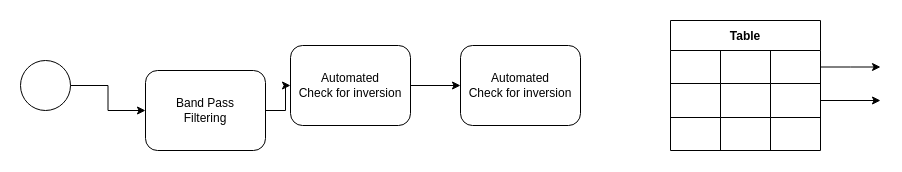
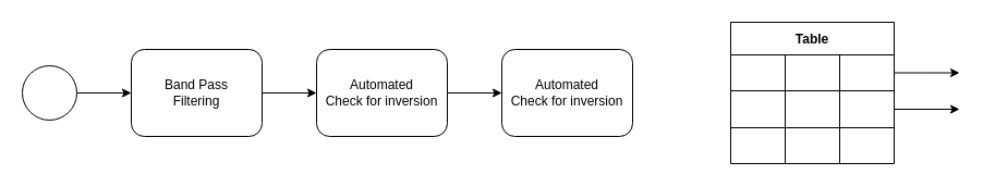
  <mxCell id="0" />
  <mxCell id="1" parent="0" />
  <mxCell id="2" value="" style="shape=mxgraph.bpmn.shape;html=1;verticalLabelPosition=bottom;labelBackgroundColor=#ffffff;verticalAlign=top;perimeter=ellipsePerimeter;outline=standard;symbol=general;" parent="1" vertex="1"><mxGeometry x="20" y="60" width="50" height="50" as="geometry" /></mxCell>
- <mxCell id="3" value="Band Pass&lt;br&gt;Filtering" style="shape=ext;rounded=1;html=1;whiteSpace=wrap;" parent="1" vertex="1"><mxGeometry x="145" y="70" width="120" height="80" as="geometry" /></mxCell>
+ <mxCell id="3" value="Band Pass&lt;br&gt;Filtering" style="shape=ext;rounded=1;html=1;whiteSpace=wrap;" parent="1" vertex="1"><mxGeometry x="120" y="45" width="120" height="80" as="geometry" /></mxCell>
  <mxCell id="4" style="edgeStyle=orthogonalEdgeStyle;rounded=0;orthogonalLoop=1;jettySize=auto;html=1;entryX=0;entryY=0.5;entryDx=0;entryDy=0;" edge="1" parent="1" source="5" target="23"><mxGeometry relative="1" as="geometry"><mxPoint x="500" y="85" as="targetPoint" /></mxGeometry></mxCell>
  <mxCell id="5" value="Automated&lt;br&gt;Check for inversion" style="shape=ext;rounded=1;html=1;whiteSpace=wrap;" parent="1" vertex="1"><mxGeometry x="290" y="45" width="120" height="80" as="geometry" /></mxCell>
  <mxCell id="6" style="edgeStyle=orthogonalEdgeStyle;rounded=0;html=1;jettySize=auto;orthogonalLoop=1;" parent="1" source="2" target="3" edge="1"><mxGeometry relative="1" as="geometry" /></mxCell>
  <mxCell id="7" style="edgeStyle=orthogonalEdgeStyle;rounded=0;html=1;jettySize=auto;orthogonalLoop=1;" parent="1" source="3" target="5" edge="1"><mxGeometry relative="1" as="geometry" /></mxCell>
  <mxCell id="8" style="edgeStyle=orthogonalEdgeStyle;rounded=0;orthogonalLoop=1;jettySize=auto;html=1;exitX=1;exitY=0.5;exitDx=0;exitDy=0;" edge="1" parent="1" source="14"><mxGeometry relative="1" as="geometry"><mxPoint x="880" y="100" as="targetPoint" /><Array as="points"><mxPoint x="880" y="100" /></Array></mxGeometry></mxCell>
  <mxCell id="9" value="Table" style="shape=table;startSize=30;container=1;collapsible=0;childLayout=tableLayout;fontStyle=1;align=center;" vertex="1" parent="1"><mxGeometry x="670" y="20" width="150" height="130" as="geometry" /></mxCell>
  <mxCell id="10" value="" style="shape=tableRow;horizontal=0;startSize=0;swimlaneHead=0;swimlaneBody=0;top=0;left=0;bottom=0;right=0;collapsible=0;dropTarget=0;fillColor=none;points=[[0,0.5],[1,0.5]];portConstraint=eastwest;" vertex="1" parent="9"><mxGeometry y="30" width="150" height="33" as="geometry" /></mxCell>
  <mxCell id="11" value="" style="shape=partialRectangle;html=1;whiteSpace=wrap;connectable=0;fillColor=none;top=0;left=0;bottom=0;right=0;overflow=hidden;" vertex="1" parent="10"><mxGeometry width="50" height="33" as="geometry"><mxRectangle width="50" height="33" as="alternateBounds" /></mxGeometry></mxCell>
  <mxCell id="12" value="" style="shape=partialRectangle;html=1;whiteSpace=wrap;connectable=0;fillColor=none;top=0;left=0;bottom=0;right=0;overflow=hidden;" vertex="1" parent="10"><mxGeometry x="50" width="50" height="33" as="geometry"><mxRectangle width="50" height="33" as="alternateBounds" /></mxGeometry></mxCell>
  <mxCell id="13" value="" style="shape=partialRectangle;html=1;whiteSpace=wrap;connectable=0;fillColor=none;top=0;left=0;bottom=0;right=0;overflow=hidden;" vertex="1" parent="10"><mxGeometry x="100" width="50" height="33" as="geometry"><mxRectangle width="50" height="33" as="alternateBounds" /></mxGeometry></mxCell>
  <mxCell id="14" value="" style="shape=tableRow;horizontal=0;startSize=0;swimlaneHead=0;swimlaneBody=0;top=0;left=0;bottom=0;right=0;collapsible=0;dropTarget=0;fillColor=none;points=[[0,0.5],[1,0.5]];portConstraint=eastwest;" vertex="1" parent="9"><mxGeometry y="63" width="150" height="34" as="geometry" /></mxCell>
  <mxCell id="15" value="" style="shape=partialRectangle;html=1;whiteSpace=wrap;connectable=0;fillColor=none;top=0;left=0;bottom=0;right=0;overflow=hidden;" vertex="1" parent="14"><mxGeometry width="50" height="34" as="geometry"><mxRectangle width="50" height="34" as="alternateBounds" /></mxGeometry></mxCell>
  <mxCell id="16" value="" style="shape=partialRectangle;html=1;whiteSpace=wrap;connectable=0;fillColor=none;top=0;left=0;bottom=0;right=0;overflow=hidden;" vertex="1" parent="14"><mxGeometry x="50" width="50" height="34" as="geometry"><mxRectangle width="50" height="34" as="alternateBounds" /></mxGeometry></mxCell>
  <mxCell id="17" value="" style="shape=partialRectangle;html=1;whiteSpace=wrap;connectable=0;fillColor=none;top=0;left=0;bottom=0;right=0;overflow=hidden;" vertex="1" parent="14"><mxGeometry x="100" width="50" height="34" as="geometry"><mxRectangle width="50" height="34" as="alternateBounds" /></mxGeometry></mxCell>
  <mxCell id="18" value="" style="shape=tableRow;horizontal=0;startSize=0;swimlaneHead=0;swimlaneBody=0;top=0;left=0;bottom=0;right=0;collapsible=0;dropTarget=0;fillColor=none;points=[[0,0.5],[1,0.5]];portConstraint=eastwest;" vertex="1" parent="9"><mxGeometry y="97" width="150" height="33" as="geometry" /></mxCell>
  <mxCell id="19" value="" style="shape=partialRectangle;html=1;whiteSpace=wrap;connectable=0;fillColor=none;top=0;left=0;bottom=0;right=0;overflow=hidden;" vertex="1" parent="18"><mxGeometry width="50" height="33" as="geometry"><mxRectangle width="50" height="33" as="alternateBounds" /></mxGeometry></mxCell>
  <mxCell id="20" value="" style="shape=partialRectangle;html=1;whiteSpace=wrap;connectable=0;fillColor=none;top=0;left=0;bottom=0;right=0;overflow=hidden;" vertex="1" parent="18"><mxGeometry x="50" width="50" height="33" as="geometry"><mxRectangle width="50" height="33" as="alternateBounds" /></mxGeometry></mxCell>
  <mxCell id="21" value="" style="shape=partialRectangle;html=1;whiteSpace=wrap;connectable=0;fillColor=none;top=0;left=0;bottom=0;right=0;overflow=hidden;" vertex="1" parent="18"><mxGeometry x="100" width="50" height="33" as="geometry"><mxRectangle width="50" height="33" as="alternateBounds" /></mxGeometry></mxCell>
  <mxCell id="22" style="edgeStyle=orthogonalEdgeStyle;rounded=0;orthogonalLoop=1;jettySize=auto;html=1;" edge="1" parent="1" source="10"><mxGeometry relative="1" as="geometry"><mxPoint x="880" y="66.5" as="targetPoint" /></mxGeometry></mxCell>
  <mxCell id="23" value="Automated&lt;br&gt;Check for inversion" style="shape=ext;rounded=1;html=1;whiteSpace=wrap;" vertex="1" parent="1"><mxGeometry x="460" y="45" width="120" height="80" as="geometry" /></mxCell>
